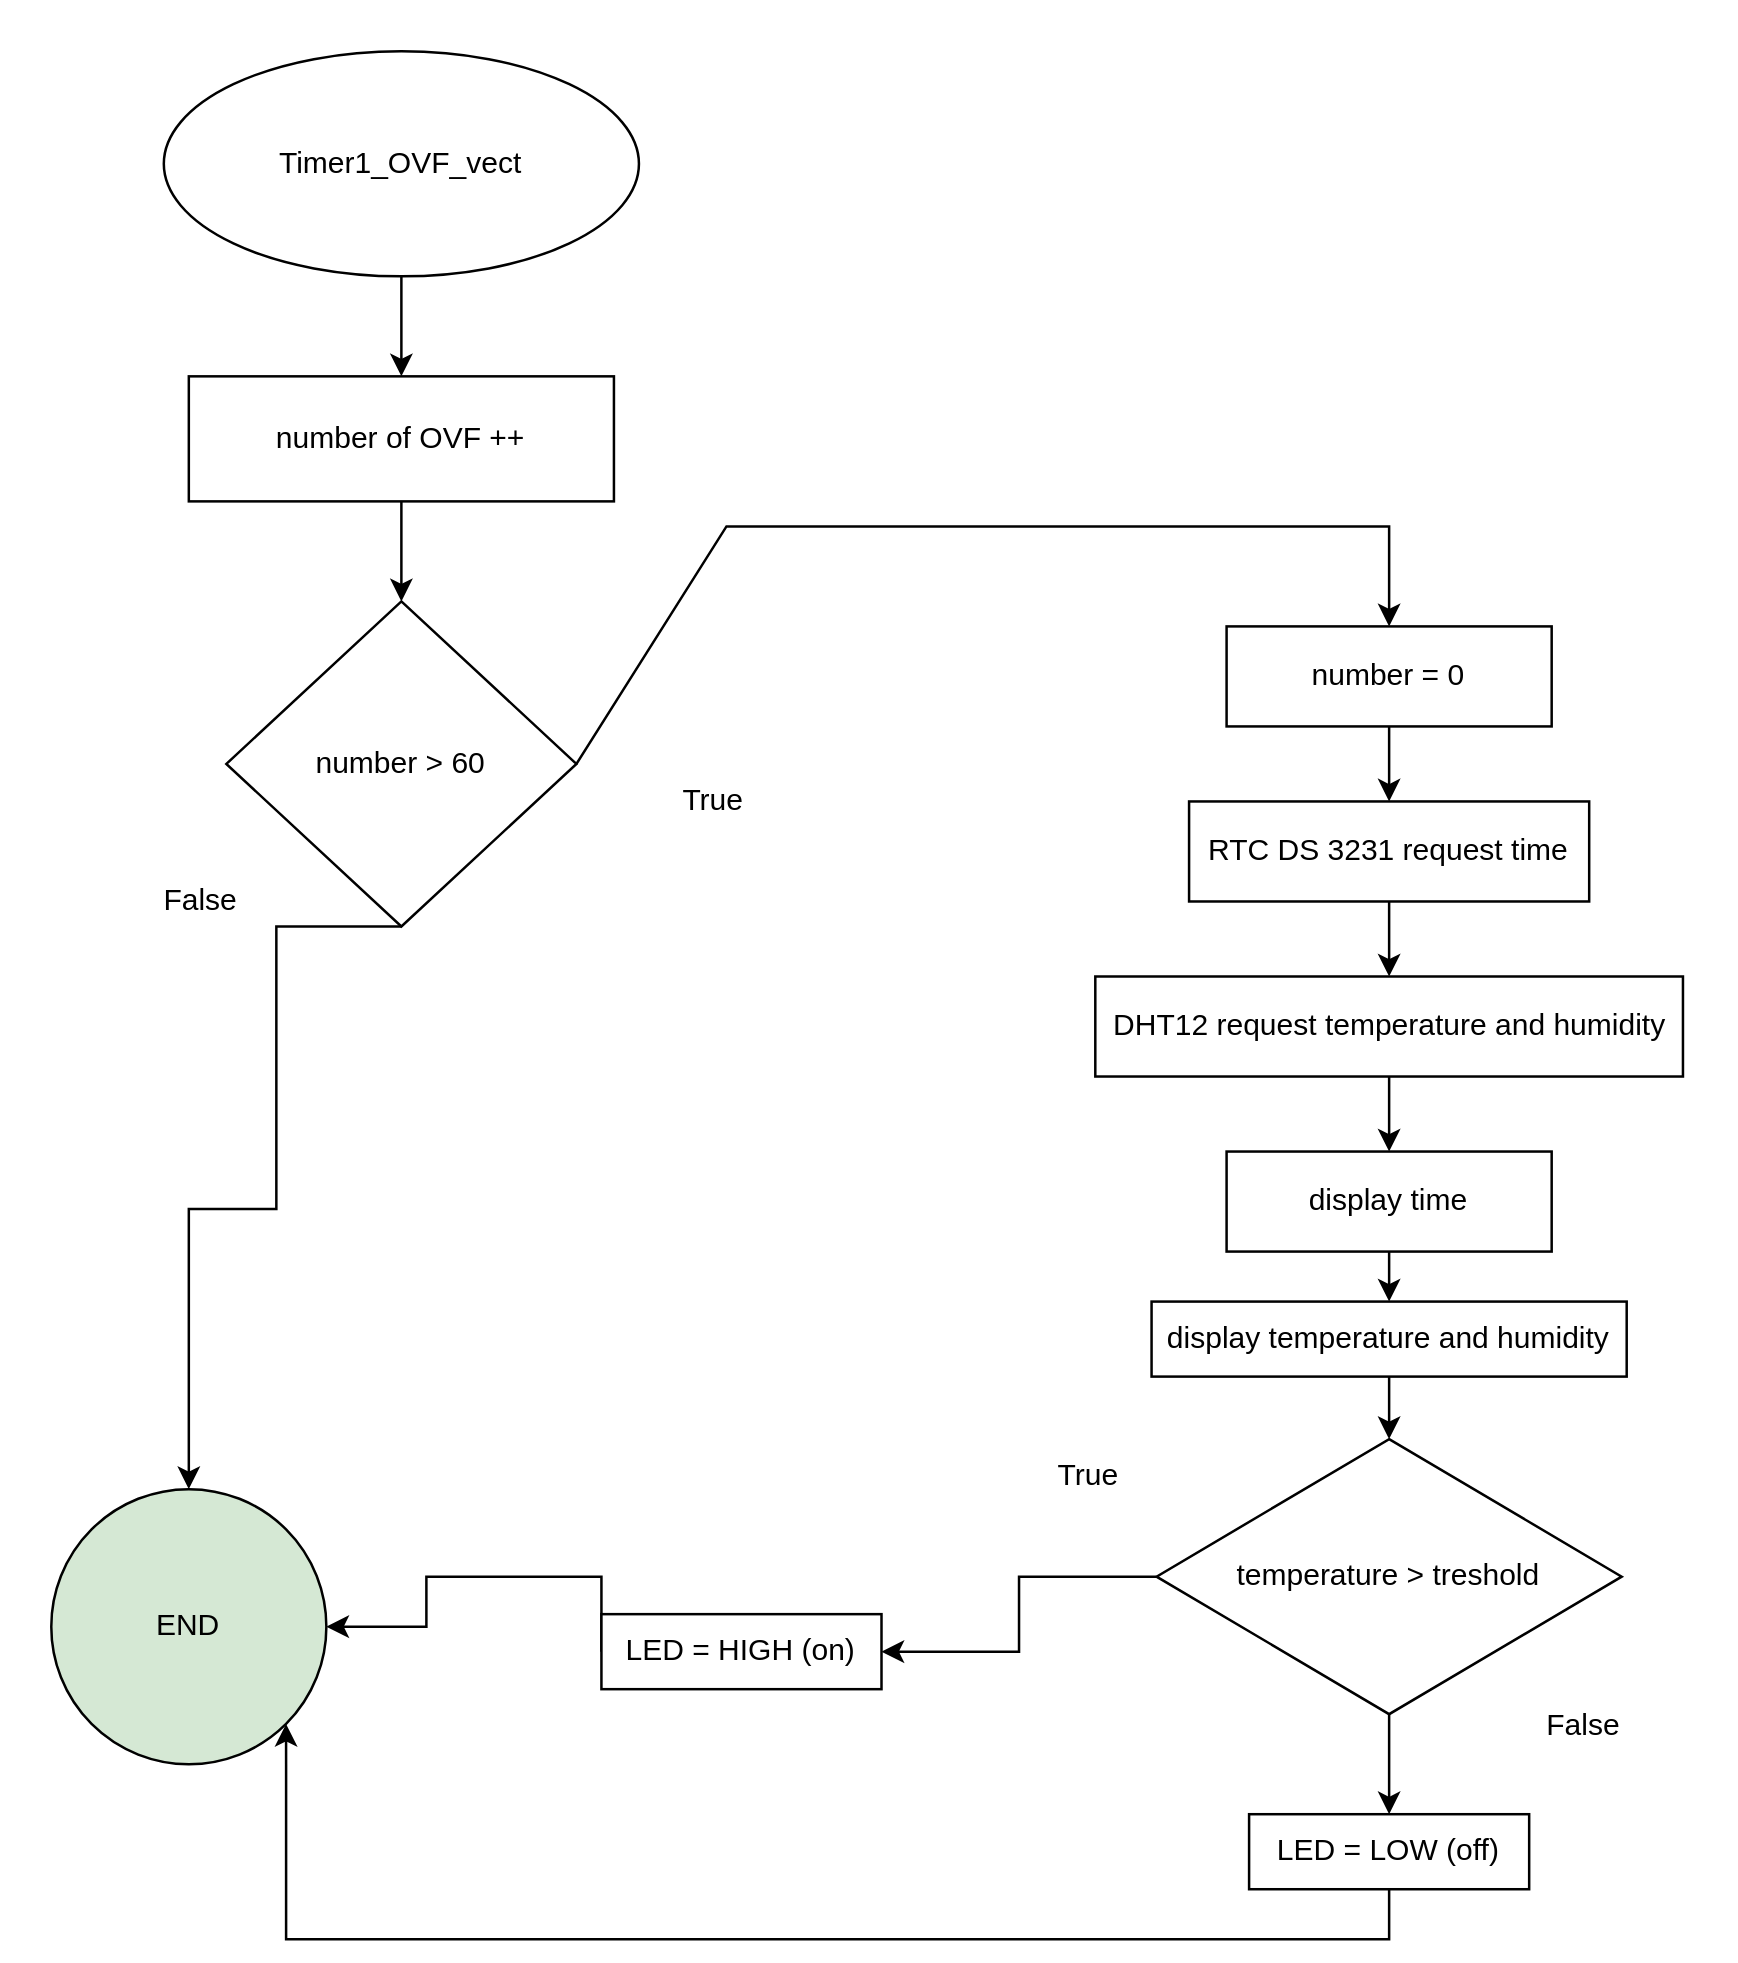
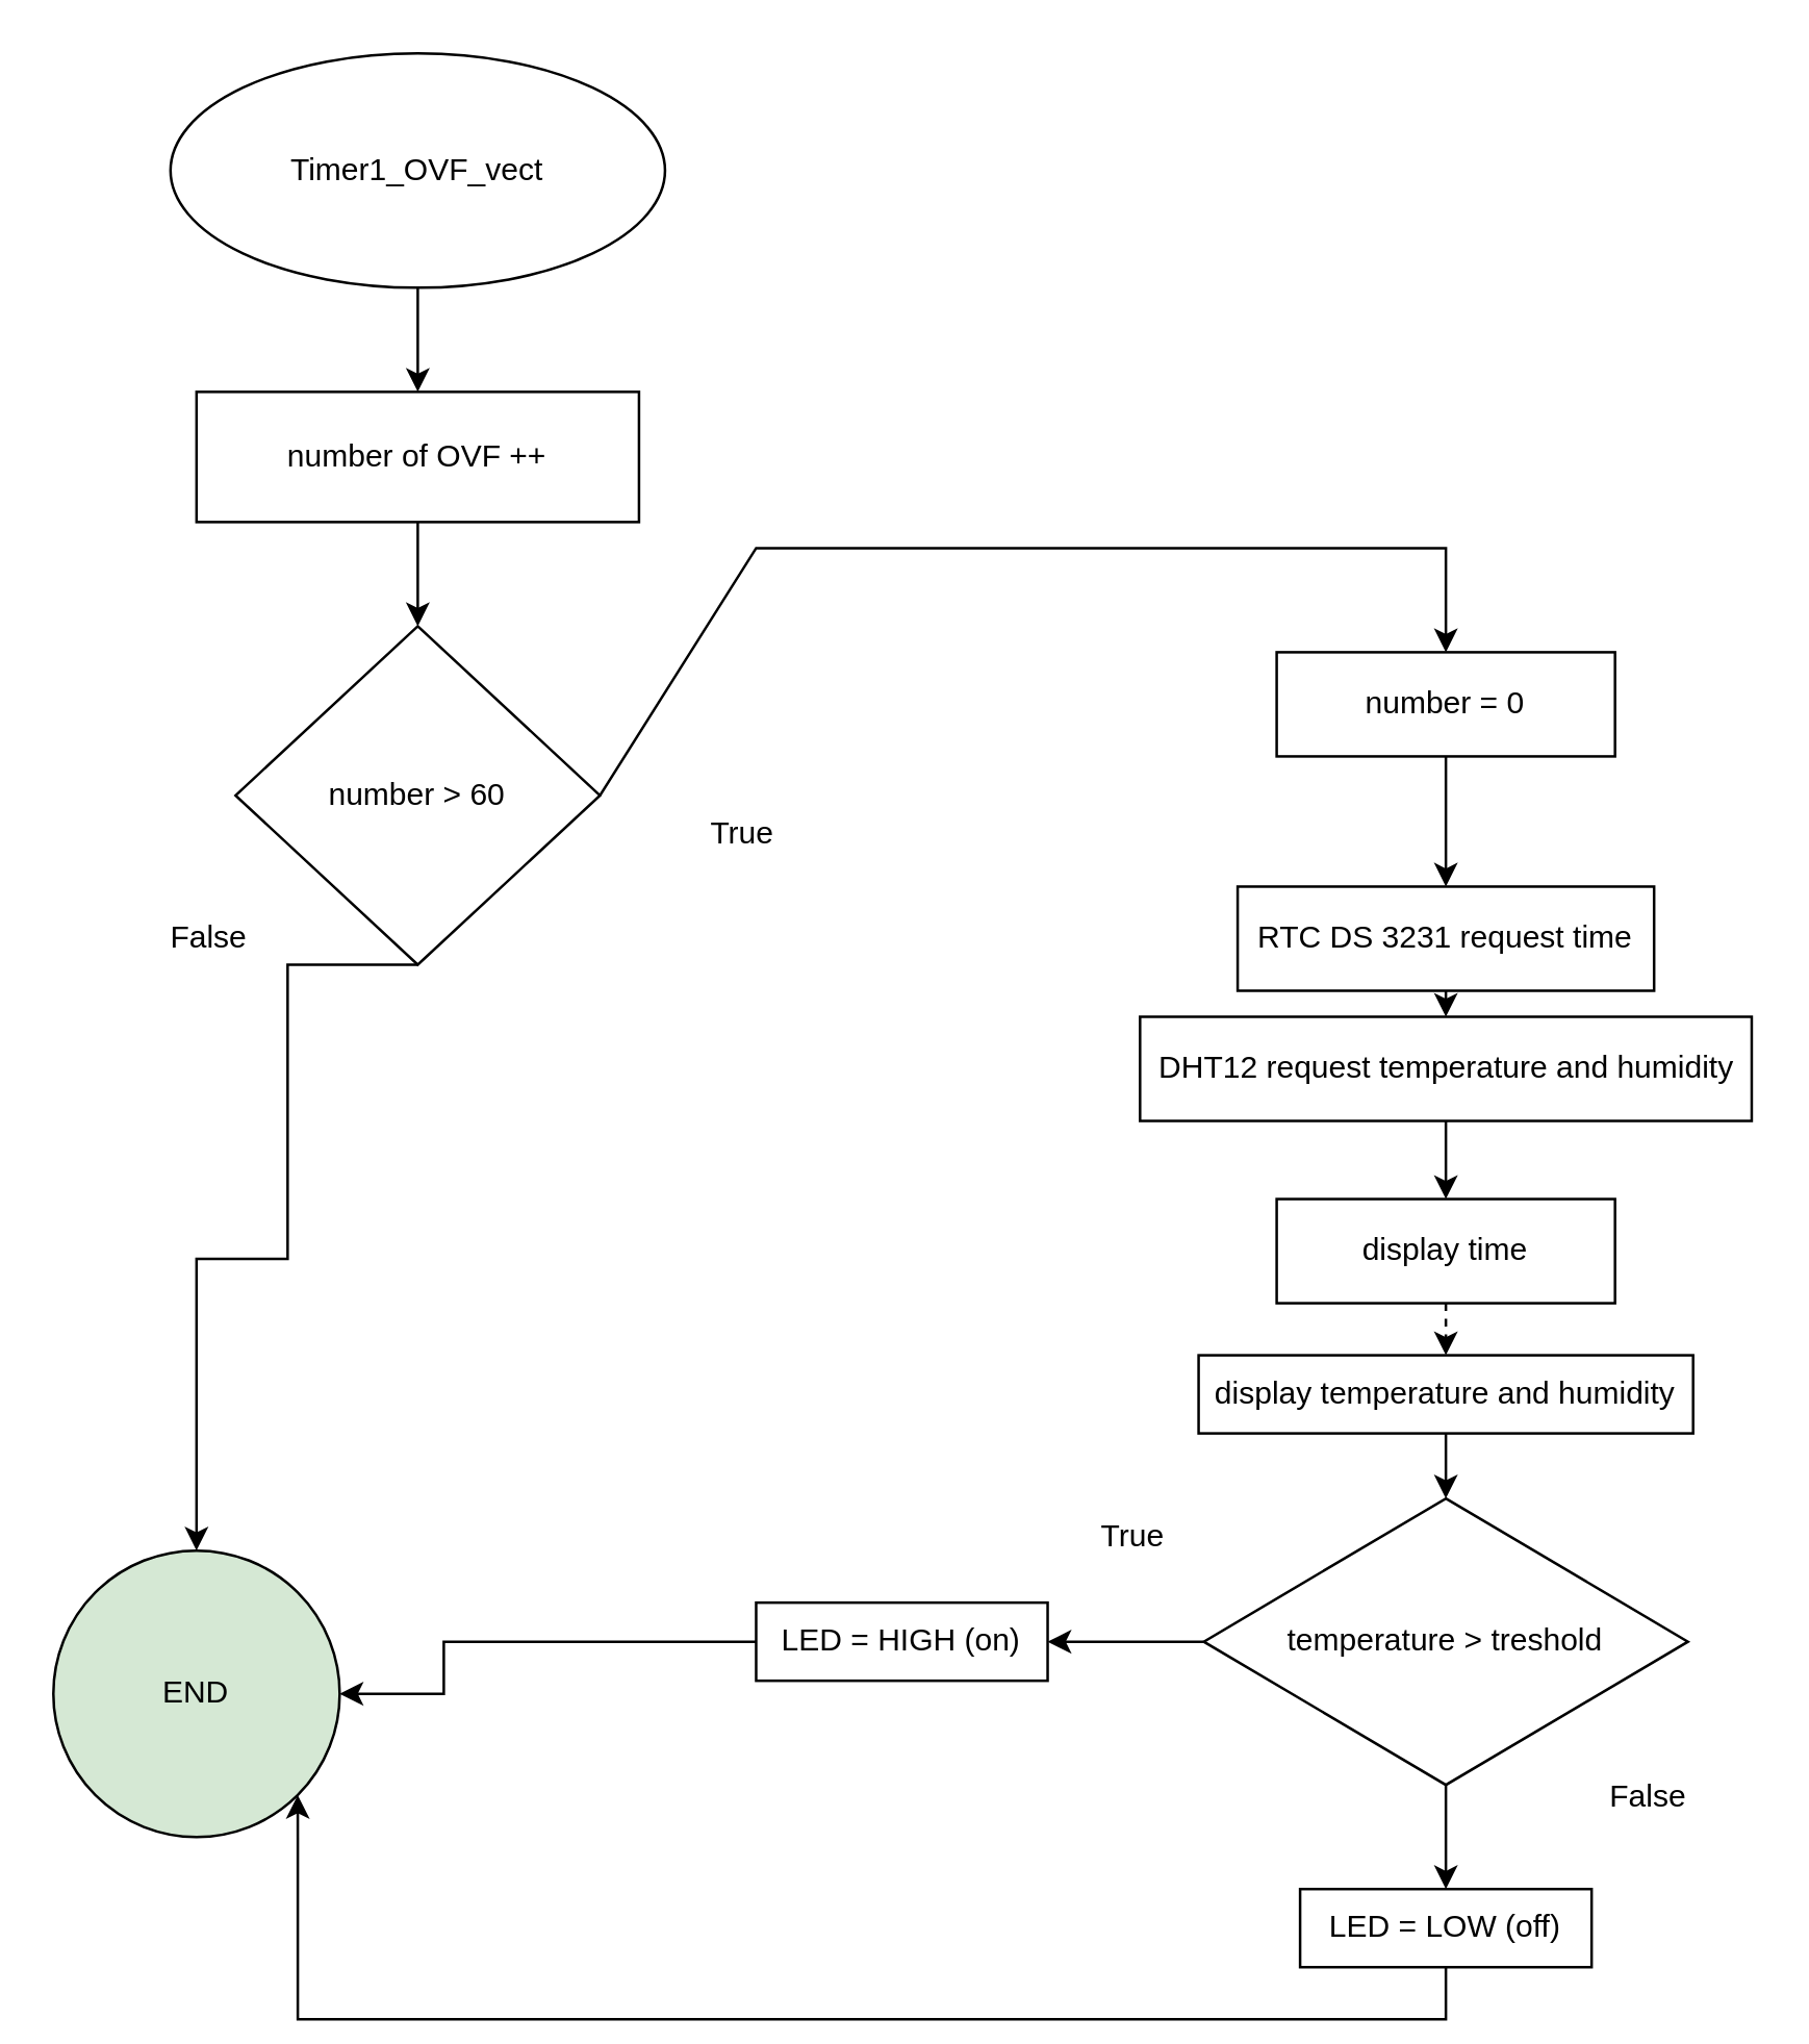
  <mxCell id="0" />
  <mxCell id="1" parent="0" />
  <mxCell id="2" value="Timer1_OVF_vect" style="ellipse;whiteSpace=wrap;html=1;" vertex="1" parent="1"><mxGeometry x="65" y="20" width="190" height="90" as="geometry" /></mxCell>
  <mxCell id="3" value="" style="endArrow=classic;html=1;rounded=0;exitX=0.5;exitY=1;exitDx=0;exitDy=0;entryX=0.5;entryY=0;entryDx=0;entryDy=0;" edge="1" parent="1" source="2" target="5"><mxGeometry width="50" height="50" relative="1" as="geometry"><mxPoint x="130" y="160" as="sourcePoint" /><mxPoint x="140" y="150" as="targetPoint" /></mxGeometry></mxCell>
  <mxCell id="4" style="edgeStyle=orthogonalEdgeStyle;rounded=0;orthogonalLoop=1;jettySize=auto;html=1;exitX=0.5;exitY=1;exitDx=0;exitDy=0;entryX=0.5;entryY=0;entryDx=0;entryDy=0;" edge="1" parent="1" source="5" target="7"><mxGeometry relative="1" as="geometry" /></mxCell>
  <mxCell id="5" value="number of OVF ++" style="rounded=0;whiteSpace=wrap;html=1;" vertex="1" parent="1"><mxGeometry x="75" y="150" width="170" height="50" as="geometry" /></mxCell>
  <mxCell id="6" style="edgeStyle=orthogonalEdgeStyle;rounded=0;orthogonalLoop=1;jettySize=auto;html=1;exitX=0.5;exitY=1;exitDx=0;exitDy=0;entryX=0.5;entryY=0;entryDx=0;entryDy=0;" edge="1" parent="1" source="7" target="12"><mxGeometry relative="1" as="geometry"><Array as="points"><mxPoint x="110" y="370" /><mxPoint x="110" y="483" /><mxPoint x="75" y="483" /></Array></mxGeometry></mxCell>
  <mxCell id="7" value="number &amp;gt; 60" style="rhombus;whiteSpace=wrap;html=1;" vertex="1" parent="1"><mxGeometry x="90" y="240" width="140" height="130" as="geometry" /></mxCell>
  <mxCell id="8" style="edgeStyle=orthogonalEdgeStyle;rounded=0;orthogonalLoop=1;jettySize=auto;html=1;exitX=0.5;exitY=1;exitDx=0;exitDy=0;entryX=0.5;entryY=0;entryDx=0;entryDy=0;" edge="1" parent="1" source="9" target="14"><mxGeometry relative="1" as="geometry" /></mxCell>
  <mxCell id="9" value="number = 0" style="rounded=0;whiteSpace=wrap;html=1;" vertex="1" parent="1"><mxGeometry x="490" y="250" width="130" height="40" as="geometry" /></mxCell>
  <mxCell id="10" value="True" style="text;html=1;strokeColor=none;fillColor=none;align=center;verticalAlign=middle;whiteSpace=wrap;rounded=0;" vertex="1" parent="1"><mxGeometry x="245" y="300" width="80" height="40" as="geometry" /></mxCell>
  <mxCell id="11" value="False" style="text;html=1;strokeColor=none;fillColor=none;align=center;verticalAlign=middle;whiteSpace=wrap;rounded=0;" vertex="1" parent="1"><mxGeometry x="40" y="340" width="80" height="40" as="geometry" /></mxCell>
  <mxCell id="12" value="END" style="ellipse;whiteSpace=wrap;html=1;aspect=fixed;fillColor=#d5e8d4;" vertex="1" parent="1"><mxGeometry x="20" y="595" width="110" height="110" as="geometry" /></mxCell>
  <mxCell id="13" style="edgeStyle=orthogonalEdgeStyle;rounded=0;orthogonalLoop=1;jettySize=auto;html=1;exitX=0.5;exitY=1;exitDx=0;exitDy=0;entryX=0.5;entryY=0;entryDx=0;entryDy=0;" edge="1" parent="1" source="14" target="16"><mxGeometry relative="1" as="geometry" /></mxCell>
- <mxCell id="14" value="RTC DS 3231 request time" style="rounded=0;whiteSpace=wrap;html=1;" vertex="1" parent="1"><mxGeometry x="475" y="320" width="160" height="40" as="geometry" /></mxCell>
+ <mxCell id="14" value="RTC DS 3231 request time" style="rounded=0;whiteSpace=wrap;html=1;" vertex="1" parent="1"><mxGeometry x="475" y="340" width="160" height="40" as="geometry" /></mxCell>
  <mxCell id="15" style="edgeStyle=orthogonalEdgeStyle;rounded=0;orthogonalLoop=1;jettySize=auto;html=1;exitX=0.5;exitY=1;exitDx=0;exitDy=0;entryX=0.5;entryY=0;entryDx=0;entryDy=0;" edge="1" parent="1" source="16" target="18"><mxGeometry relative="1" as="geometry" /></mxCell>
  <mxCell id="16" value="DHT12 request temperature and humidity" style="rounded=0;whiteSpace=wrap;html=1;" vertex="1" parent="1"><mxGeometry x="437.5" y="390" width="235" height="40" as="geometry" /></mxCell>
- <mxCell id="17" style="edgeStyle=orthogonalEdgeStyle;rounded=0;orthogonalLoop=1;jettySize=auto;html=1;exitX=0.5;exitY=1;exitDx=0;exitDy=0;entryX=0.5;entryY=0;entryDx=0;entryDy=0;" edge="1" parent="1" source="18" target="20"><mxGeometry relative="1" as="geometry" /></mxCell>
+ <mxCell id="17" style="edgeStyle=orthogonalEdgeStyle;rounded=0;orthogonalLoop=1;jettySize=auto;html=1;exitX=0.5;exitY=1;exitDx=0;exitDy=0;entryX=0.5;entryY=0;entryDx=0;entryDy=0;dashed=1;" edge="1" parent="1" source="18" target="20"><mxGeometry relative="1" as="geometry" /></mxCell>
  <mxCell id="18" value="display time" style="rounded=0;whiteSpace=wrap;html=1;" vertex="1" parent="1"><mxGeometry x="490" y="460" width="130" height="40" as="geometry" /></mxCell>
  <mxCell id="19" style="edgeStyle=orthogonalEdgeStyle;rounded=0;orthogonalLoop=1;jettySize=auto;html=1;exitX=0.5;exitY=1;exitDx=0;exitDy=0;entryX=0.5;entryY=0;entryDx=0;entryDy=0;" edge="1" parent="1" source="20" target="23"><mxGeometry relative="1" as="geometry" /></mxCell>
  <mxCell id="20" value="display temperature and humidity" style="rounded=0;whiteSpace=wrap;html=1;" vertex="1" parent="1"><mxGeometry x="460" y="520" width="190" height="30" as="geometry" /></mxCell>
  <mxCell id="21" style="edgeStyle=orthogonalEdgeStyle;rounded=0;orthogonalLoop=1;jettySize=auto;html=1;exitX=0.5;exitY=1;exitDx=0;exitDy=0;entryX=0.5;entryY=0;entryDx=0;entryDy=0;" edge="1" parent="1" source="23" target="26"><mxGeometry relative="1" as="geometry" /></mxCell>
  <mxCell id="22" style="edgeStyle=orthogonalEdgeStyle;rounded=0;orthogonalLoop=1;jettySize=auto;html=1;exitX=0;exitY=0.5;exitDx=0;exitDy=0;entryX=1;entryY=0.5;entryDx=0;entryDy=0;" edge="1" parent="1" source="23" target="28"><mxGeometry relative="1" as="geometry" /></mxCell>
  <mxCell id="23" value="temperature &amp;gt; treshold" style="rhombus;whiteSpace=wrap;html=1;" vertex="1" parent="1"><mxGeometry x="462" y="575" width="186" height="110" as="geometry" /></mxCell>
  <mxCell id="24" value="" style="endArrow=classic;html=1;rounded=0;entryX=0.5;entryY=0;entryDx=0;entryDy=0;exitX=1;exitY=0.5;exitDx=0;exitDy=0;" edge="1" parent="1" source="7" target="9"><mxGeometry width="50" height="50" relative="1" as="geometry"><mxPoint x="290" y="305" as="sourcePoint" /><mxPoint x="280" y="190" as="targetPoint" /><Array as="points"><mxPoint x="290" y="210" /><mxPoint x="555" y="210" /></Array></mxGeometry></mxCell>
  <mxCell id="25" style="edgeStyle=orthogonalEdgeStyle;rounded=0;orthogonalLoop=1;jettySize=auto;html=1;exitX=0.5;exitY=1;exitDx=0;exitDy=0;entryX=1;entryY=1;entryDx=0;entryDy=0;" edge="1" parent="1" source="26" target="12"><mxGeometry relative="1" as="geometry" /></mxCell>
  <mxCell id="26" value="LED = LOW (off)" style="rounded=0;whiteSpace=wrap;html=1;" vertex="1" parent="1"><mxGeometry x="499" y="725" width="112" height="30" as="geometry" /></mxCell>
  <mxCell id="27" style="edgeStyle=orthogonalEdgeStyle;rounded=0;orthogonalLoop=1;jettySize=auto;html=1;exitX=0;exitY=0.5;exitDx=0;exitDy=0;entryX=1;entryY=0.5;entryDx=0;entryDy=0;" edge="1" parent="1" source="28" target="12"><mxGeometry relative="1" as="geometry"><Array as="points"><mxPoint x="170" y="630" /><mxPoint x="170" y="650" /></Array></mxGeometry></mxCell>
- <mxCell id="28" value="LED = HIGH (on)" style="rounded=0;whiteSpace=wrap;html=1;" vertex="1" parent="1"><mxGeometry x="240" y="645" width="112" height="30" as="geometry" /></mxCell>
+ <mxCell id="28" value="LED = HIGH (on)" style="rounded=0;whiteSpace=wrap;html=1;" vertex="1" parent="1"><mxGeometry x="290" y="615" width="112" height="30" as="geometry" /></mxCell>
  <mxCell id="29" value="False" style="text;html=1;strokeColor=none;fillColor=none;align=center;verticalAlign=middle;whiteSpace=wrap;rounded=0;" vertex="1" parent="1"><mxGeometry x="592.5" y="675" width="80" height="30" as="geometry" /></mxCell>
  <mxCell id="30" value="True" style="text;html=1;strokeColor=none;fillColor=none;align=center;verticalAlign=middle;whiteSpace=wrap;rounded=0;" vertex="1" parent="1"><mxGeometry x="395" y="570" width="80" height="40" as="geometry" /></mxCell>
